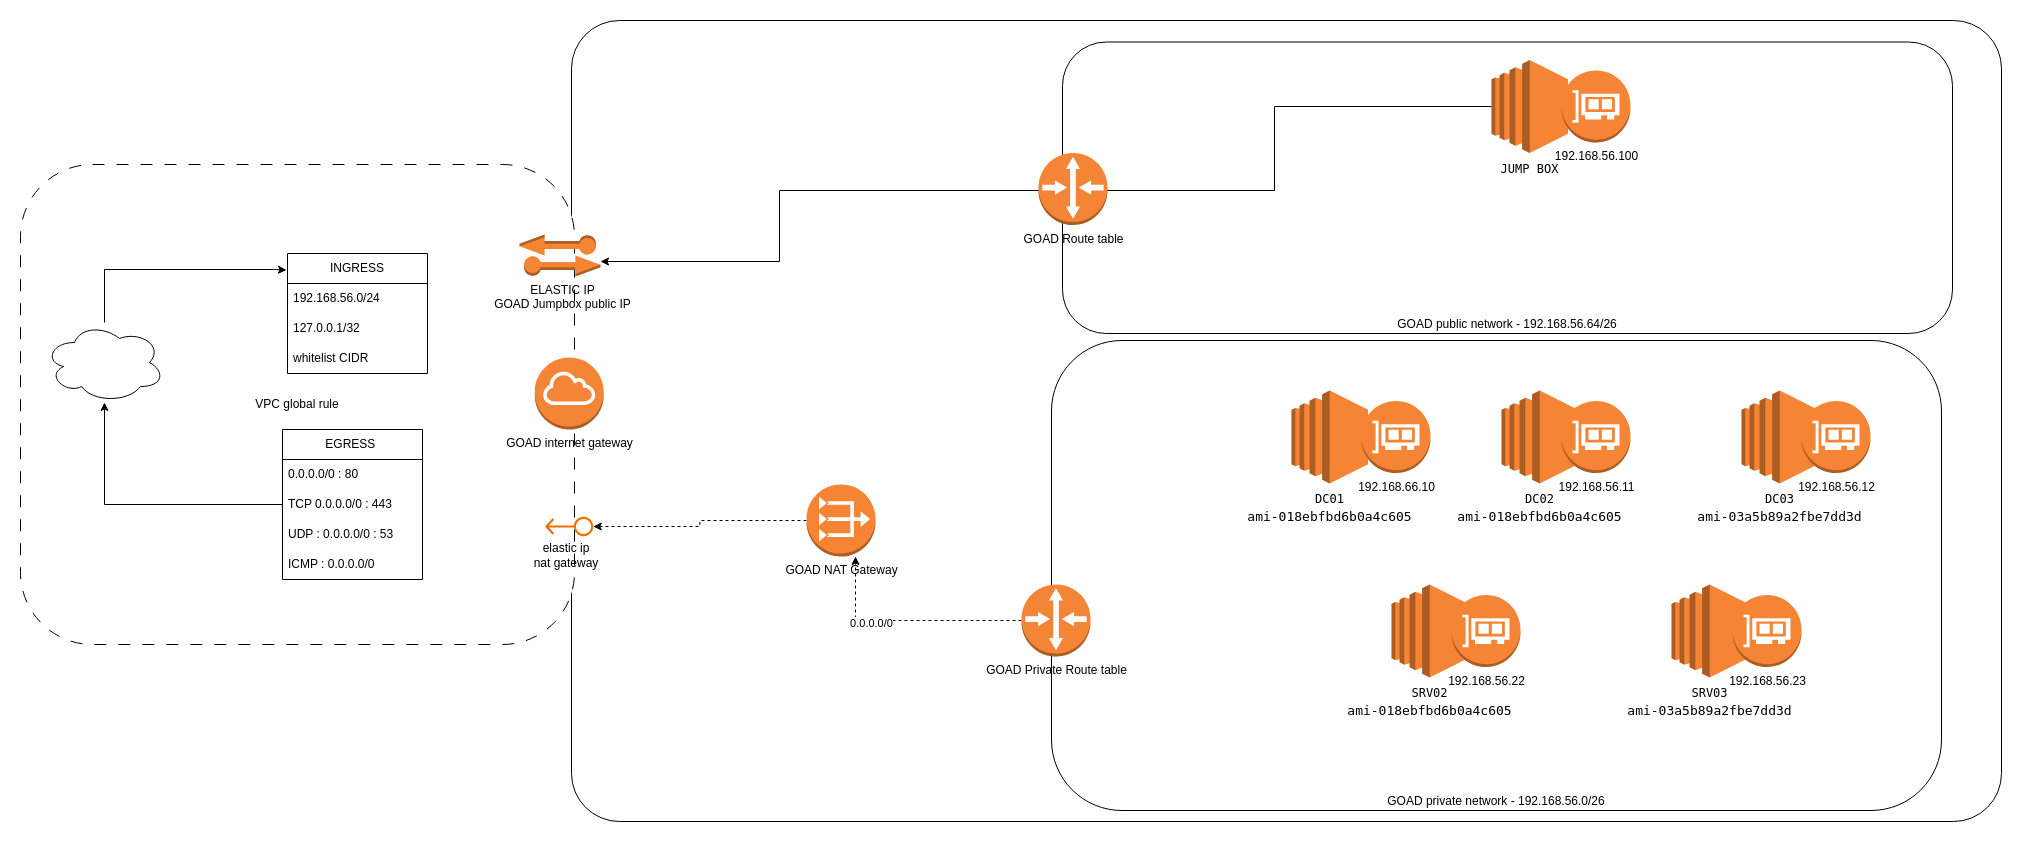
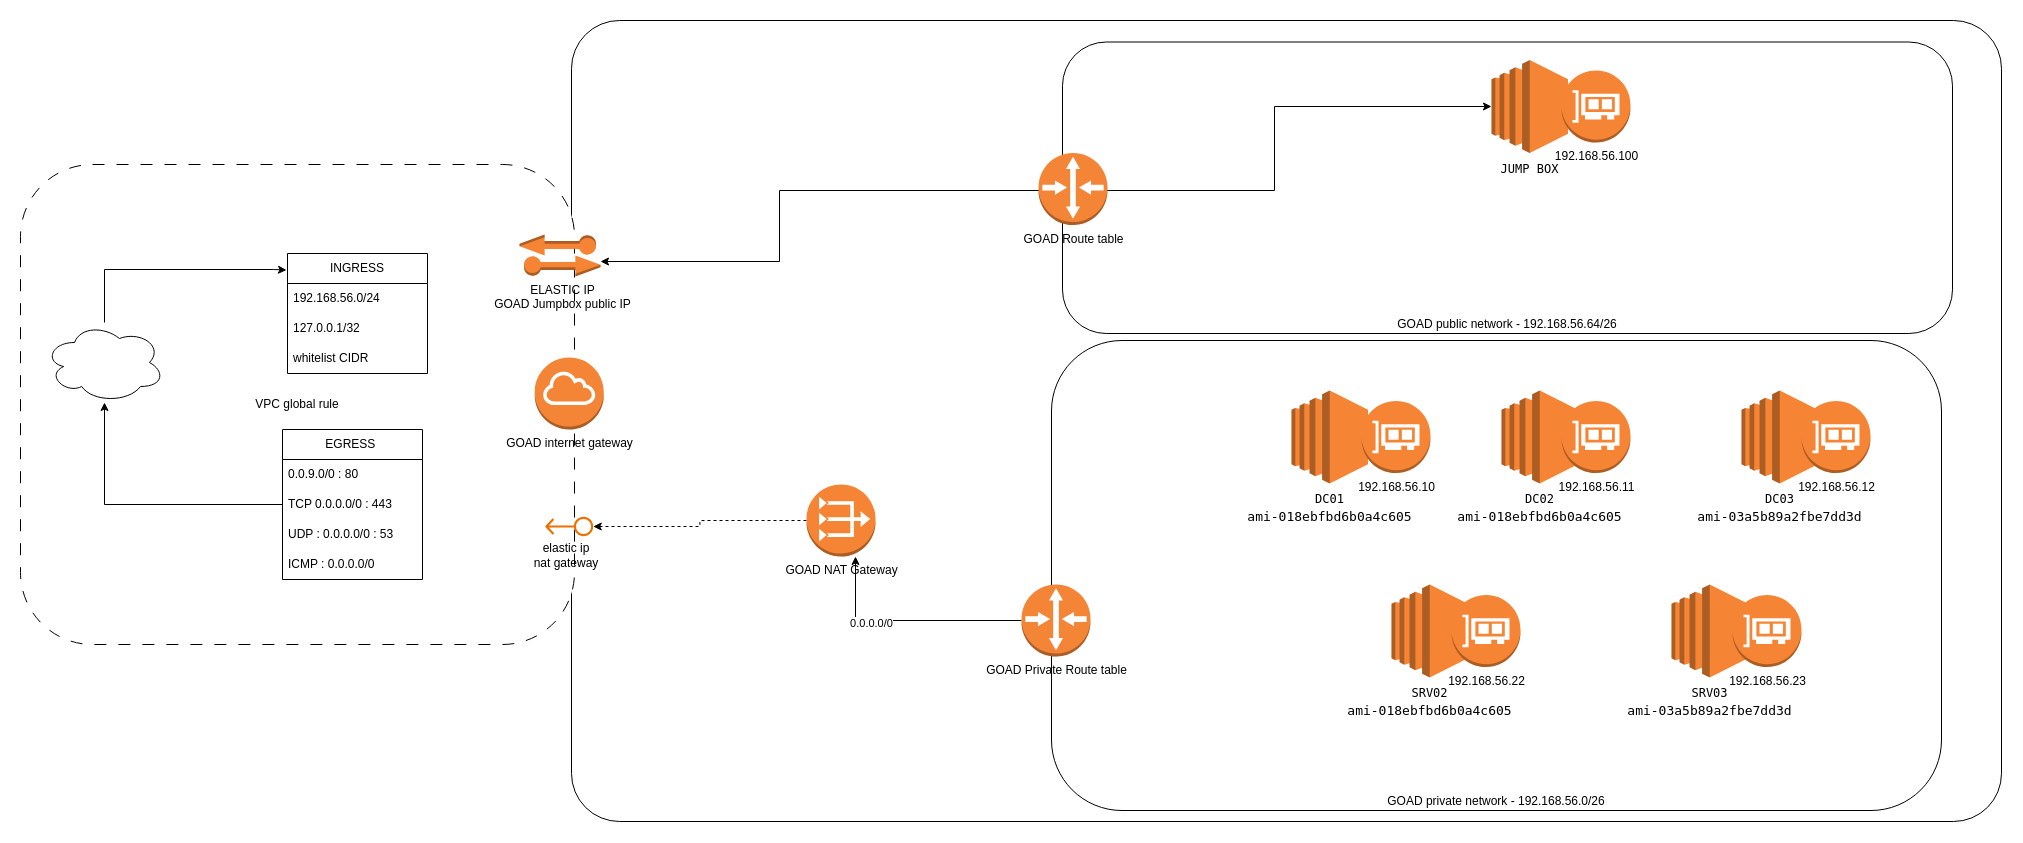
  <mxCell id="0" />
  <mxCell id="1" parent="0" />
  <mxCell id="2" value="" style="rounded=1;whiteSpace=wrap;html=1;arcSize=6;" vertex="1" parent="1"><mxGeometry x="571" y="20" width="1430" height="801" as="geometry" /></mxCell>
  <mxCell id="3" value="VPC global rule" style="rounded=1;whiteSpace=wrap;html=1;dashed=1;dashPattern=12 12;" vertex="1" parent="1"><mxGeometry x="20" y="164" width="554" height="480" as="geometry" /></mxCell>
  <mxCell id="4" value="GOAD public network - 192.168.56.64/26" style="rounded=1;whiteSpace=wrap;html=1;verticalAlign=bottom;" vertex="1" parent="1"><mxGeometry x="1062" y="41.5" width="890" height="291.5" as="geometry" /></mxCell>
  <mxCell id="5" style="edgeStyle=orthogonalEdgeStyle;rounded=0;orthogonalLoop=1;jettySize=auto;html=1;dashed=1;" edge="1" parent="1" source="6" target="35"><mxGeometry relative="1" as="geometry" /></mxCell>
  <mxCell id="6" value="GOAD NAT Gateway&lt;span class=&quot;awsui_body-cell-content_c6tup_33qnt_121&quot;&gt;&lt;/span&gt;" style="outlineConnect=0;dashed=0;verticalLabelPosition=bottom;verticalAlign=top;align=center;html=1;shape=mxgraph.aws3.vpc_nat_gateway;fillColor=#F58534;gradientColor=none;" vertex="1" parent="1"><mxGeometry x="806" y="484" width="69" height="72" as="geometry" /></mxCell>
  <mxCell id="7" value="GOAD private network - 192.168.56.0/26" style="rounded=1;whiteSpace=wrap;html=1;verticalAlign=bottom;" vertex="1" parent="1"><mxGeometry x="1051" y="340" width="890" height="470" as="geometry" /></mxCell>
- <mxCell id="8" style="edgeStyle=orthogonalEdgeStyle;rounded=0;orthogonalLoop=1;jettySize=auto;html=1;dashed=1;" edge="1" parent="1" source="10" target="6"><mxGeometry relative="1" as="geometry"><Array as="points"><mxPoint x="855" y="620" /></Array></mxGeometry></mxCell>
+ <mxCell id="8" style="edgeStyle=orthogonalEdgeStyle;rounded=0;orthogonalLoop=1;jettySize=auto;html=1;" edge="1" parent="1" source="10" target="6"><mxGeometry relative="1" as="geometry"><Array as="points"><mxPoint x="855" y="620" /></Array></mxGeometry></mxCell>
  <mxCell id="9" value="0.0.0.0/0" style="edgeLabel;html=1;align=center;verticalAlign=middle;resizable=0;points=[];" vertex="1" connectable="0" parent="8"><mxGeometry x="0.315" y="2" relative="1" as="geometry"><mxPoint as="offset" /></mxGeometry></mxCell>
  <mxCell id="10" value="GOAD Private Route table" style="outlineConnect=0;dashed=0;verticalLabelPosition=bottom;verticalAlign=top;align=center;html=1;shape=mxgraph.aws3.router;fillColor=#F58536;gradientColor=none;" vertex="1" parent="1"><mxGeometry x="1021" y="584" width="69" height="72" as="geometry" /></mxCell>
  <mxCell id="11" value="&lt;div style=&quot;line-height: 18px;&quot;&gt;&lt;font face=&quot;Droid Sans Mono, monospace, monospace&quot;&gt;JUMP BOX&lt;br&gt;&lt;br&gt;&lt;/font&gt;&lt;/div&gt;" style="outlineConnect=0;dashed=0;verticalLabelPosition=bottom;verticalAlign=top;align=center;html=1;shape=mxgraph.aws3.ec2;fillColor=#F58534;gradientColor=none;fontColor=default;labelBackgroundColor=none;" vertex="1" parent="1"><mxGeometry x="1491" y="59.5" width="76.5" height="93" as="geometry" /></mxCell>
  <mxCell id="12" value="&lt;div style=&quot;line-height: 18px;&quot;&gt;&lt;font face=&quot;Droid Sans Mono, monospace, monospace&quot;&gt;DC01&lt;br&gt;&lt;/font&gt;&lt;div style=&quot;font-family: &amp;quot;Droid Sans Mono&amp;quot;, &amp;quot;monospace&amp;quot;, monospace; font-size: 13px; line-height: 18px;&quot;&gt;ami-018ebfbd6b0a4c605&lt;/div&gt;&lt;/div&gt;" style="outlineConnect=0;dashed=0;verticalLabelPosition=bottom;verticalAlign=top;align=center;html=1;shape=mxgraph.aws3.ec2;fillColor=#F58534;gradientColor=none;fontColor=default;labelBackgroundColor=none;" vertex="1" parent="1"><mxGeometry x="1291" y="390" width="76.5" height="93" as="geometry" /></mxCell>
  <mxCell id="13" value="&lt;div style=&quot;line-height: 18px;&quot;&gt;&lt;font face=&quot;Droid Sans Mono, monospace, monospace&quot;&gt;DC02&lt;br&gt;&lt;/font&gt;&lt;div style=&quot;font-family: &amp;quot;Droid Sans Mono&amp;quot;, &amp;quot;monospace&amp;quot;, monospace; font-size: 13px; line-height: 18px;&quot;&gt;ami-018ebfbd6b0a4c605&lt;/div&gt;&lt;/div&gt;" style="outlineConnect=0;dashed=0;verticalLabelPosition=bottom;verticalAlign=top;align=center;html=1;shape=mxgraph.aws3.ec2;fillColor=#F58534;gradientColor=none;fontColor=default;labelBackgroundColor=none;" vertex="1" parent="1"><mxGeometry x="1501" y="390" width="76.5" height="93" as="geometry" /></mxCell>
  <mxCell id="14" value="&lt;div style=&quot;line-height: 18px;&quot;&gt;&lt;font face=&quot;Droid Sans Mono, monospace, monospace&quot;&gt;DC03&lt;br&gt;&lt;/font&gt;&lt;div style=&quot;font-family: &amp;quot;Droid Sans Mono&amp;quot;, &amp;quot;monospace&amp;quot;, monospace; font-size: 13px; line-height: 18px;&quot;&gt;ami-03a5b89a2fbe7dd3d&lt;/div&gt;&lt;/div&gt;" style="outlineConnect=0;dashed=0;verticalLabelPosition=bottom;verticalAlign=top;align=center;html=1;shape=mxgraph.aws3.ec2;fillColor=#F58534;gradientColor=none;fontColor=default;labelBackgroundColor=none;" vertex="1" parent="1"><mxGeometry x="1741" y="390" width="76.5" height="93" as="geometry" /></mxCell>
  <mxCell id="15" value="&lt;div style=&quot;line-height: 18px;&quot;&gt;&lt;font face=&quot;Droid Sans Mono, monospace, monospace&quot;&gt;SRV02&lt;br&gt;&lt;/font&gt;&lt;div style=&quot;font-family: &amp;quot;Droid Sans Mono&amp;quot;, &amp;quot;monospace&amp;quot;, monospace; font-size: 13px; line-height: 18px;&quot;&gt;ami-018ebfbd6b0a4c605&lt;/div&gt;&lt;/div&gt;" style="outlineConnect=0;dashed=0;verticalLabelPosition=bottom;verticalAlign=top;align=center;html=1;shape=mxgraph.aws3.ec2;fillColor=#F58534;gradientColor=none;fontColor=default;labelBackgroundColor=none;" vertex="1" parent="1"><mxGeometry x="1391" y="584" width="76.5" height="93" as="geometry" /></mxCell>
  <mxCell id="16" value="&lt;div style=&quot;line-height: 18px;&quot;&gt;&lt;font face=&quot;Droid Sans Mono, monospace, monospace&quot;&gt;SRV03&lt;br&gt;&lt;/font&gt;&lt;div style=&quot;font-family: &amp;quot;Droid Sans Mono&amp;quot;, &amp;quot;monospace&amp;quot;, monospace; font-size: 13px; line-height: 18px;&quot;&gt;ami-03a5b89a2fbe7dd3d&lt;/div&gt;&lt;/div&gt;" style="outlineConnect=0;dashed=0;verticalLabelPosition=bottom;verticalAlign=top;align=center;html=1;shape=mxgraph.aws3.ec2;fillColor=#F58534;gradientColor=none;fontColor=default;labelBackgroundColor=none;" vertex="1" parent="1"><mxGeometry x="1671" y="584" width="76.5" height="93" as="geometry" /></mxCell>
  <mxCell id="17" value="INGRESS" style="swimlane;fontStyle=0;childLayout=stackLayout;horizontal=1;startSize=30;horizontalStack=0;resizeParent=1;resizeParentMax=0;resizeLast=0;collapsible=1;marginBottom=0;whiteSpace=wrap;html=1;" vertex="1" parent="1"><mxGeometry x="287" y="253" width="140" height="120" as="geometry" /></mxCell>
  <mxCell id="18" value="192.168.56.0/24" style="text;strokeColor=none;fillColor=none;align=left;verticalAlign=middle;spacingLeft=4;spacingRight=4;overflow=hidden;points=[[0,0.5],[1,0.5]];portConstraint=eastwest;rotatable=0;whiteSpace=wrap;html=1;" vertex="1" parent="17"><mxGeometry y="30" width="140" height="30" as="geometry" /></mxCell>
  <mxCell id="19" value="127.0.0.1/32" style="text;strokeColor=none;fillColor=none;align=left;verticalAlign=middle;spacingLeft=4;spacingRight=4;overflow=hidden;points=[[0,0.5],[1,0.5]];portConstraint=eastwest;rotatable=0;whiteSpace=wrap;html=1;" vertex="1" parent="17"><mxGeometry y="60" width="140" height="30" as="geometry" /></mxCell>
  <mxCell id="20" value="whitelist CIDR" style="text;strokeColor=none;fillColor=none;align=left;verticalAlign=middle;spacingLeft=4;spacingRight=4;overflow=hidden;points=[[0,0.5],[1,0.5]];portConstraint=eastwest;rotatable=0;whiteSpace=wrap;html=1;" vertex="1" parent="17"><mxGeometry y="90" width="140" height="30" as="geometry" /></mxCell>
  <mxCell id="21" style="edgeStyle=orthogonalEdgeStyle;rounded=0;orthogonalLoop=1;jettySize=auto;html=1;" edge="1" parent="1" source="22" target="27"><mxGeometry relative="1" as="geometry" /></mxCell>
  <mxCell id="22" value="EGRESS&amp;nbsp;" style="swimlane;fontStyle=0;childLayout=stackLayout;horizontal=1;startSize=30;horizontalStack=0;resizeParent=1;resizeParentMax=0;resizeLast=0;collapsible=1;marginBottom=0;whiteSpace=wrap;html=1;" vertex="1" parent="1"><mxGeometry x="282" y="429" width="140" height="150" as="geometry" /></mxCell>
- <mxCell id="23" value="0.0.0.0/0 : 80" style="text;strokeColor=none;fillColor=none;align=left;verticalAlign=middle;spacingLeft=4;spacingRight=4;overflow=hidden;points=[[0,0.5],[1,0.5]];portConstraint=eastwest;rotatable=0;whiteSpace=wrap;html=1;" vertex="1" parent="22"><mxGeometry y="30" width="140" height="30" as="geometry" /></mxCell>
+ <mxCell id="23" value="0.0.9.0/0 : 80" style="text;strokeColor=none;fillColor=none;align=left;verticalAlign=middle;spacingLeft=4;spacingRight=4;overflow=hidden;points=[[0,0.5],[1,0.5]];portConstraint=eastwest;rotatable=0;whiteSpace=wrap;html=1;" vertex="1" parent="22"><mxGeometry y="30" width="140" height="30" as="geometry" /></mxCell>
  <mxCell id="24" value="TCP 0.0.0.0/0 : 443" style="text;strokeColor=none;fillColor=none;align=left;verticalAlign=middle;spacingLeft=4;spacingRight=4;overflow=hidden;points=[[0,0.5],[1,0.5]];portConstraint=eastwest;rotatable=0;whiteSpace=wrap;html=1;" vertex="1" parent="22"><mxGeometry y="60" width="140" height="30" as="geometry" /></mxCell>
  <mxCell id="25" value="UDP : 0.0.0.0/0 : 53" style="text;strokeColor=none;fillColor=none;align=left;verticalAlign=middle;spacingLeft=4;spacingRight=4;overflow=hidden;points=[[0,0.5],[1,0.5]];portConstraint=eastwest;rotatable=0;whiteSpace=wrap;html=1;" vertex="1" parent="22"><mxGeometry y="90" width="140" height="30" as="geometry" /></mxCell>
  <mxCell id="26" value="ICMP : 0.0.0.0/0" style="text;strokeColor=none;fillColor=none;align=left;verticalAlign=middle;spacingLeft=4;spacingRight=4;overflow=hidden;points=[[0,0.5],[1,0.5]];portConstraint=eastwest;rotatable=0;whiteSpace=wrap;html=1;" vertex="1" parent="22"><mxGeometry y="120" width="140" height="30" as="geometry" /></mxCell>
  <mxCell id="27" value="" style="ellipse;shape=cloud;whiteSpace=wrap;html=1;" vertex="1" parent="1"><mxGeometry x="44" y="322" width="120" height="80" as="geometry" /></mxCell>
  <mxCell id="28" style="edgeStyle=orthogonalEdgeStyle;rounded=0;orthogonalLoop=1;jettySize=auto;html=1;entryX=-0.007;entryY=0.138;entryDx=0;entryDy=0;entryPerimeter=0;" edge="1" parent="1" source="27" target="17"><mxGeometry relative="1" as="geometry"><Array as="points"><mxPoint x="104" y="269" /><mxPoint x="273" y="269" /></Array></mxGeometry></mxCell>
  <mxCell id="29" value="192.168.56.100" style="outlineConnect=0;dashed=0;verticalLabelPosition=bottom;verticalAlign=top;align=center;html=1;shape=mxgraph.aws3.elastic_network_interface;fillColor=#F58534;gradientColor=none;" vertex="1" parent="1"><mxGeometry x="1561" y="70" width="69" height="72" as="geometry" /></mxCell>
- <mxCell id="30" value="192.168.66.10" style="outlineConnect=0;dashed=0;verticalLabelPosition=bottom;verticalAlign=top;align=center;html=1;shape=mxgraph.aws3.elastic_network_interface;fillColor=#F58534;gradientColor=none;" vertex="1" parent="1"><mxGeometry x="1361" y="400.5" width="69" height="72" as="geometry" /></mxCell>
+ <mxCell id="30" value="192.168.56.10" style="outlineConnect=0;dashed=0;verticalLabelPosition=bottom;verticalAlign=top;align=center;html=1;shape=mxgraph.aws3.elastic_network_interface;fillColor=#F58534;gradientColor=none;" vertex="1" parent="1"><mxGeometry x="1361" y="400.5" width="69" height="72" as="geometry" /></mxCell>
  <mxCell id="31" value="192.168.56.11" style="outlineConnect=0;dashed=0;verticalLabelPosition=bottom;verticalAlign=top;align=center;html=1;shape=mxgraph.aws3.elastic_network_interface;fillColor=#F58534;gradientColor=none;" vertex="1" parent="1"><mxGeometry x="1561" y="400.5" width="69" height="72" as="geometry" /></mxCell>
  <mxCell id="32" value="192.168.56.12" style="outlineConnect=0;dashed=0;verticalLabelPosition=bottom;verticalAlign=top;align=center;html=1;shape=mxgraph.aws3.elastic_network_interface;fillColor=#F58534;gradientColor=none;" vertex="1" parent="1"><mxGeometry x="1801" y="400.5" width="69" height="72" as="geometry" /></mxCell>
  <mxCell id="33" value="192.168.56.22" style="outlineConnect=0;dashed=0;verticalLabelPosition=bottom;verticalAlign=top;align=center;html=1;shape=mxgraph.aws3.elastic_network_interface;fillColor=#F58534;gradientColor=none;" vertex="1" parent="1"><mxGeometry x="1451" y="594.5" width="69" height="72" as="geometry" /></mxCell>
  <mxCell id="34" value="192.168.56.23" style="outlineConnect=0;dashed=0;verticalLabelPosition=bottom;verticalAlign=top;align=center;html=1;shape=mxgraph.aws3.elastic_network_interface;fillColor=#F58534;gradientColor=none;" vertex="1" parent="1"><mxGeometry x="1732" y="594.5" width="69" height="72" as="geometry" /></mxCell>
  <mxCell id="35" value="" style="sketch=0;outlineConnect=0;fontColor=#232F3E;gradientColor=none;fillColor=#ED7100;strokeColor=none;dashed=0;verticalLabelPosition=bottom;verticalAlign=top;align=center;html=1;fontSize=12;fontStyle=0;aspect=fixed;pointerEvents=1;shape=mxgraph.aws4.elastic_ip_address;rotation=-180;" vertex="1" parent="1"><mxGeometry x="544.75" y="516" width="48" height="20" as="geometry" /></mxCell>
  <mxCell id="36" value="elastic ip&lt;br&gt;nat gateway" style="text;html=1;align=center;verticalAlign=middle;whiteSpace=wrap;rounded=0;" vertex="1" parent="1"><mxGeometry x="526" y="540" width="79.75" height="30" as="geometry" /></mxCell>
  <mxCell id="37" value="ELASTIC IP&lt;br&gt;&lt;span style=&quot;overflow: hidden; text-overflow: ellipsis;&quot; class=&quot;&quot; tabindex=&quot;0&quot;&gt;GOAD Jumpbox public IP&lt;/span&gt;&lt;span style=&quot;display: flex;&quot;&gt;&lt;/span&gt;" style="outlineConnect=0;dashed=0;verticalLabelPosition=bottom;verticalAlign=top;align=center;html=1;shape=mxgraph.aws3.elastic_ip;fillColor=#F58534;gradientColor=none;" vertex="1" parent="1"><mxGeometry x="523.5" y="255" width="76.5" height="21" as="geometry" /></mxCell>
- <mxCell id="38" style="edgeStyle=orthogonalEdgeStyle;rounded=0;orthogonalLoop=1;jettySize=auto;html=1;entryX=0;entryY=0.5;entryDx=0;entryDy=0;entryPerimeter=0;startArrow=classic;startFill=1;endArrow=none;" edge="1" parent="1" source="37" target="11"><mxGeometry relative="1" as="geometry"><Array as="points"><mxPoint x="779" y="261" /><mxPoint x="779" y="190" /><mxPoint x="1274" y="190" /><mxPoint x="1274" y="106" /></Array></mxGeometry></mxCell>
+ <mxCell id="38" style="edgeStyle=orthogonalEdgeStyle;rounded=0;orthogonalLoop=1;jettySize=auto;html=1;entryX=0;entryY=0.5;entryDx=0;entryDy=0;entryPerimeter=0;startArrow=classic;startFill=1;" edge="1" parent="1" source="37" target="11"><mxGeometry relative="1" as="geometry"><Array as="points"><mxPoint x="779" y="261" /><mxPoint x="779" y="190" /><mxPoint x="1274" y="190" /><mxPoint x="1274" y="106" /></Array></mxGeometry></mxCell>
  <mxCell id="39" value="" style="outlineConnect=0;dashed=0;verticalLabelPosition=bottom;verticalAlign=top;align=center;html=1;shape=mxgraph.aws3.elastic_ip;fillColor=#F58534;gradientColor=none;rotation=-180;" vertex="1" parent="1"><mxGeometry x="519" y="234" width="76.5" height="21" as="geometry" /></mxCell>
  <mxCell id="40" value="GOAD internet gateway" style="outlineConnect=0;dashed=0;verticalLabelPosition=bottom;verticalAlign=top;align=center;html=1;shape=mxgraph.aws3.internet_gateway;fillColor=#F58536;gradientColor=none;" vertex="1" parent="1"><mxGeometry x="534.25" y="357" width="69" height="72" as="geometry" /></mxCell>
  <mxCell id="41" value="GOAD Route table" style="outlineConnect=0;dashed=0;verticalLabelPosition=bottom;verticalAlign=top;align=center;html=1;shape=mxgraph.aws3.router;fillColor=#F58536;gradientColor=none;" vertex="1" parent="1"><mxGeometry x="1038" y="152.5" width="69" height="72" as="geometry" /></mxCell>
